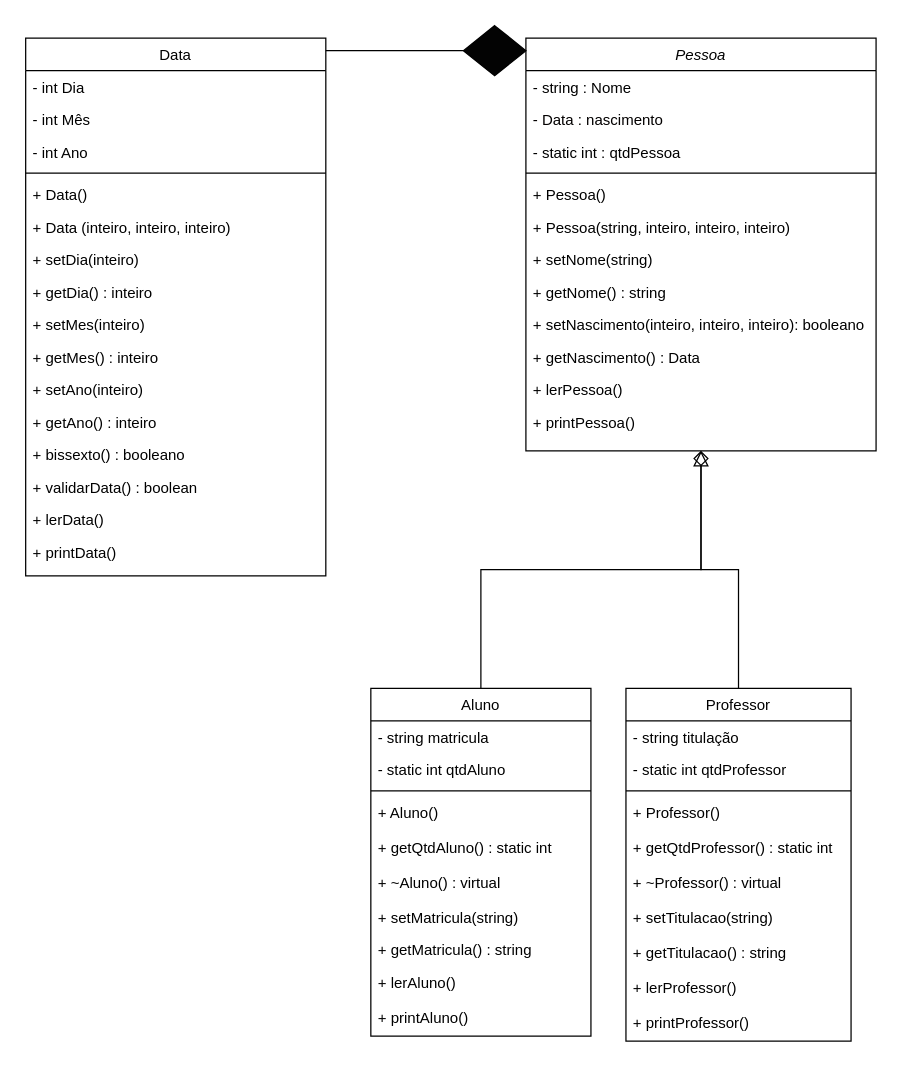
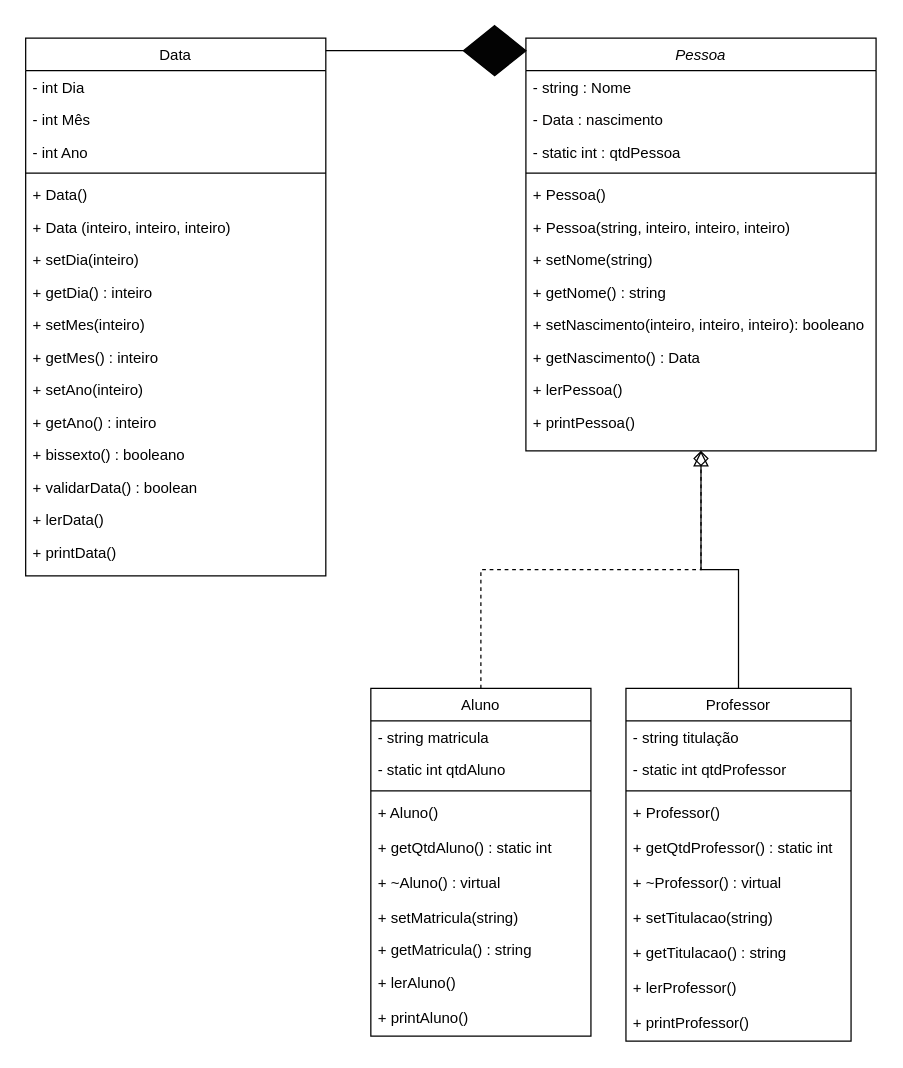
  <mxCell id="0" />
  <mxCell id="1" parent="0" />
  <mxCell id="2" value="Pessoa" style="swimlane;fontStyle=2;align=center;verticalAlign=top;childLayout=stackLayout;horizontal=1;startSize=26;horizontalStack=0;resizeParent=1;resizeLast=0;collapsible=1;marginBottom=0;rounded=0;shadow=0;strokeWidth=1;" parent="1" vertex="1"><mxGeometry x="420" y="30" width="280" height="330" as="geometry"><mxRectangle x="230" y="140" width="160" height="26" as="alternateBounds" /></mxGeometry></mxCell>
  <mxCell id="3" value="- string : Nome" style="text;align=left;verticalAlign=top;spacingLeft=4;spacingRight=4;overflow=hidden;rotatable=0;points=[[0,0.5],[1,0.5]];portConstraint=eastwest;" parent="2" vertex="1"><mxGeometry y="26" width="280" height="26" as="geometry" /></mxCell>
  <mxCell id="4" value="- Data : nascimento" style="text;align=left;verticalAlign=top;spacingLeft=4;spacingRight=4;overflow=hidden;rotatable=0;points=[[0,0.5],[1,0.5]];portConstraint=eastwest;rounded=0;shadow=0;html=0;fontColor=#030000;" parent="2" vertex="1"><mxGeometry y="52" width="280" height="26" as="geometry" /></mxCell>
  <mxCell id="5" value="- static int : qtdPessoa" style="text;align=left;verticalAlign=top;spacingLeft=4;spacingRight=4;overflow=hidden;rotatable=0;points=[[0,0.5],[1,0.5]];portConstraint=eastwest;rounded=0;shadow=0;html=0;" parent="2" vertex="1"><mxGeometry y="78" width="280" height="26" as="geometry" /></mxCell>
  <mxCell id="6" value="" style="line;html=1;strokeWidth=1;align=left;verticalAlign=middle;spacingTop=-1;spacingLeft=3;spacingRight=3;rotatable=0;labelPosition=right;points=[];portConstraint=eastwest;" parent="2" vertex="1"><mxGeometry y="104" width="280" height="8" as="geometry" /></mxCell>
  <mxCell id="7" value="+ Pessoa()&#10;" style="text;align=left;verticalAlign=top;spacingLeft=4;spacingRight=4;overflow=hidden;rotatable=0;points=[[0,0.5],[1,0.5]];portConstraint=eastwest;" parent="2" vertex="1"><mxGeometry y="112" width="280" height="26" as="geometry" /></mxCell>
  <mxCell id="8" value="+ Pessoa(string, inteiro, inteiro, inteiro)&#10;" style="text;align=left;verticalAlign=top;spacingLeft=4;spacingRight=4;overflow=hidden;rotatable=0;points=[[0,0.5],[1,0.5]];portConstraint=eastwest;" parent="2" vertex="1"><mxGeometry y="138" width="280" height="26" as="geometry" /></mxCell>
  <mxCell id="9" value="+ setNome(string)&#10;" style="text;align=left;verticalAlign=top;spacingLeft=4;spacingRight=4;overflow=hidden;rotatable=0;points=[[0,0.5],[1,0.5]];portConstraint=eastwest;" parent="2" vertex="1"><mxGeometry y="164" width="280" height="26" as="geometry" /></mxCell>
  <mxCell id="10" value="+ getNome() : string&#10;" style="text;align=left;verticalAlign=top;spacingLeft=4;spacingRight=4;overflow=hidden;rotatable=0;points=[[0,0.5],[1,0.5]];portConstraint=eastwest;" parent="2" vertex="1"><mxGeometry y="190" width="280" height="26" as="geometry" /></mxCell>
  <mxCell id="11" value="+ setNascimento(inteiro, inteiro, inteiro): booleano&#10;" style="text;align=left;verticalAlign=top;spacingLeft=4;spacingRight=4;overflow=hidden;rotatable=0;points=[[0,0.5],[1,0.5]];portConstraint=eastwest;" parent="2" vertex="1"><mxGeometry y="216" width="280" height="26" as="geometry" /></mxCell>
  <mxCell id="12" value="+ getNascimento() : Data&#10;" style="text;align=left;verticalAlign=top;spacingLeft=4;spacingRight=4;overflow=hidden;rotatable=0;points=[[0,0.5],[1,0.5]];portConstraint=eastwest;" parent="2" vertex="1"><mxGeometry y="242" width="280" height="26" as="geometry" /></mxCell>
  <mxCell id="13" value="+ lerPessoa()&#10;" style="text;align=left;verticalAlign=top;spacingLeft=4;spacingRight=4;overflow=hidden;rotatable=0;points=[[0,0.5],[1,0.5]];portConstraint=eastwest;" parent="2" vertex="1"><mxGeometry y="268" width="280" height="26" as="geometry" /></mxCell>
  <mxCell id="14" value="+ printPessoa()&#10;" style="text;align=left;verticalAlign=top;spacingLeft=4;spacingRight=4;overflow=hidden;rotatable=0;points=[[0,0.5],[1,0.5]];portConstraint=eastwest;" parent="2" vertex="1"><mxGeometry y="294" width="280" height="26" as="geometry" /></mxCell>
  <mxCell id="15" value="Aluno" style="swimlane;fontStyle=0;align=center;verticalAlign=top;childLayout=stackLayout;horizontal=1;startSize=26;horizontalStack=0;resizeParent=1;resizeLast=0;collapsible=1;marginBottom=0;rounded=0;shadow=0;strokeWidth=1;fillColor=default;strokeColor=default;" parent="1" vertex="1"><mxGeometry x="296" y="550" width="176" height="278" as="geometry"><mxRectangle x="130" y="380" width="160" height="26" as="alternateBounds" /></mxGeometry></mxCell>
  <mxCell id="16" value="- string matricula" style="text;align=left;verticalAlign=top;spacingLeft=4;spacingRight=4;overflow=hidden;rotatable=0;points=[[0,0.5],[1,0.5]];portConstraint=eastwest;" parent="15" vertex="1"><mxGeometry y="26" width="176" height="26" as="geometry" /></mxCell>
  <mxCell id="17" value="- static int qtdAluno" style="text;align=left;verticalAlign=top;spacingLeft=4;spacingRight=4;overflow=hidden;rotatable=0;points=[[0,0.5],[1,0.5]];portConstraint=eastwest;rounded=0;shadow=0;html=0;" parent="15" vertex="1"><mxGeometry y="52" width="176" height="26" as="geometry" /></mxCell>
  <mxCell id="18" value="" style="line;html=1;strokeWidth=1;align=left;verticalAlign=middle;spacingTop=-1;spacingLeft=3;spacingRight=3;rotatable=0;labelPosition=right;points=[];portConstraint=eastwest;" parent="15" vertex="1"><mxGeometry y="78" width="176" height="8" as="geometry" /></mxCell>
  <mxCell id="19" value="+ Aluno()" style="text;align=left;verticalAlign=top;spacingLeft=4;spacingRight=4;overflow=hidden;rotatable=0;points=[[0,0.5],[1,0.5]];portConstraint=eastwest;" parent="15" vertex="1"><mxGeometry y="86" width="176" height="28" as="geometry" /></mxCell>
  <mxCell id="20" value="+ getQtdAluno() : static int" style="text;align=left;verticalAlign=top;spacingLeft=4;spacingRight=4;overflow=hidden;rotatable=0;points=[[0,0.5],[1,0.5]];portConstraint=eastwest;" vertex="1" parent="15"><mxGeometry y="114" width="176" height="28" as="geometry" /></mxCell>
  <mxCell id="21" value="+ ~Aluno() : virtual" style="text;align=left;verticalAlign=top;spacingLeft=4;spacingRight=4;overflow=hidden;rotatable=0;points=[[0,0.5],[1,0.5]];portConstraint=eastwest;" parent="15" vertex="1"><mxGeometry y="142" width="176" height="28" as="geometry" /></mxCell>
  <mxCell id="22" value="+ setMatricula(string)" style="text;align=left;verticalAlign=top;spacingLeft=4;spacingRight=4;overflow=hidden;rotatable=0;points=[[0,0.5],[1,0.5]];portConstraint=eastwest;" parent="15" vertex="1"><mxGeometry y="170" width="176" height="26" as="geometry" /></mxCell>
  <mxCell id="23" value="+ getMatricula() : string" style="text;align=left;verticalAlign=top;spacingLeft=4;spacingRight=4;overflow=hidden;rotatable=0;points=[[0,0.5],[1,0.5]];portConstraint=eastwest;" parent="15" vertex="1"><mxGeometry y="196" width="176" height="26" as="geometry" /></mxCell>
  <mxCell id="24" value="+ lerAluno()" style="text;align=left;verticalAlign=top;spacingLeft=4;spacingRight=4;overflow=hidden;rotatable=0;points=[[0,0.5],[1,0.5]];portConstraint=eastwest;" parent="15" vertex="1"><mxGeometry y="222" width="176" height="28" as="geometry" /></mxCell>
  <mxCell id="25" value="+ printAluno()" style="text;align=left;verticalAlign=top;spacingLeft=4;spacingRight=4;overflow=hidden;rotatable=0;points=[[0,0.5],[1,0.5]];portConstraint=eastwest;" parent="15" vertex="1"><mxGeometry y="250" width="176" height="28" as="geometry" /></mxCell>
- <mxCell id="26" value="" style="endArrow=block;endSize=10;endFill=0;shadow=0;strokeWidth=1;rounded=0;curved=0;edgeStyle=elbowEdgeStyle;elbow=vertical;exitX=0.5;exitY=0;exitDx=0;exitDy=0;" parent="1" source="15" target="2" edge="1"><mxGeometry width="160" relative="1" as="geometry"><mxPoint x="50" y="330" as="sourcePoint" /><mxPoint x="90" y="203" as="targetPoint" /></mxGeometry></mxCell>
+ <mxCell id="26" value="" style="endArrow=block;endSize=10;endFill=0;shadow=0;strokeWidth=1;rounded=0;curved=0;edgeStyle=elbowEdgeStyle;elbow=vertical;exitX=0.5;exitY=0;exitDx=0;exitDy=0;dashed=1;" parent="1" source="15" target="2" edge="1"><mxGeometry width="160" relative="1" as="geometry"><mxPoint x="50" y="330" as="sourcePoint" /><mxPoint x="90" y="203" as="targetPoint" /></mxGeometry></mxCell>
  <mxCell id="27" value="" style="endArrow=diamond;endSize=10;endFill=0;shadow=0;strokeWidth=1;rounded=0;curved=0;edgeStyle=elbowEdgeStyle;elbow=vertical;exitX=0.5;exitY=0;exitDx=0;exitDy=0;entryX=0.5;entryY=1;entryDx=0;entryDy=0;" parent="1" source="45" target="2" edge="1"><mxGeometry width="160" relative="1" as="geometry"><mxPoint x="310" y="450" as="sourcePoint" /><mxPoint x="500" y="280" as="targetPoint" /><Array as="points" /></mxGeometry></mxCell>
  <mxCell id="28" value="Data" style="swimlane;fontStyle=0;align=center;verticalAlign=top;childLayout=stackLayout;horizontal=1;startSize=26;horizontalStack=0;resizeParent=1;resizeLast=0;collapsible=1;marginBottom=0;rounded=0;shadow=0;strokeWidth=1;" parent="1" vertex="1"><mxGeometry x="20" y="30" width="240" height="430" as="geometry"><mxRectangle x="550" y="140" width="160" height="26" as="alternateBounds" /></mxGeometry></mxCell>
  <mxCell id="29" value="- int Dia" style="text;align=left;verticalAlign=top;spacingLeft=4;spacingRight=4;overflow=hidden;rotatable=0;points=[[0,0.5],[1,0.5]];portConstraint=eastwest;" parent="28" vertex="1"><mxGeometry y="26" width="240" height="26" as="geometry" /></mxCell>
  <mxCell id="30" value="- int Mês" style="text;align=left;verticalAlign=top;spacingLeft=4;spacingRight=4;overflow=hidden;rotatable=0;points=[[0,0.5],[1,0.5]];portConstraint=eastwest;rounded=0;shadow=0;html=0;" parent="28" vertex="1"><mxGeometry y="52" width="240" height="26" as="geometry" /></mxCell>
  <mxCell id="31" value="- int Ano" style="text;align=left;verticalAlign=top;spacingLeft=4;spacingRight=4;overflow=hidden;rotatable=0;points=[[0,0.5],[1,0.5]];portConstraint=eastwest;rounded=0;shadow=0;html=0;" parent="28" vertex="1"><mxGeometry y="78" width="240" height="26" as="geometry" /></mxCell>
  <mxCell id="32" value="" style="line;html=1;strokeWidth=1;align=left;verticalAlign=middle;spacingTop=-1;spacingLeft=3;spacingRight=3;rotatable=0;labelPosition=right;points=[];portConstraint=eastwest;" parent="28" vertex="1"><mxGeometry y="104" width="240" height="8" as="geometry" /></mxCell>
  <mxCell id="33" value="+ Data()" style="text;align=left;verticalAlign=top;spacingLeft=4;spacingRight=4;overflow=hidden;rotatable=0;points=[[0,0.5],[1,0.5]];portConstraint=eastwest;" parent="28" vertex="1"><mxGeometry y="112" width="240" height="26" as="geometry" /></mxCell>
  <mxCell id="34" value="+ Data (inteiro, inteiro, inteiro)" style="text;align=left;verticalAlign=top;spacingLeft=4;spacingRight=4;overflow=hidden;rotatable=0;points=[[0,0.5],[1,0.5]];portConstraint=eastwest;" parent="28" vertex="1"><mxGeometry y="138" width="240" height="26" as="geometry" /></mxCell>
  <mxCell id="35" value="+ setDia(inteiro)" style="text;align=left;verticalAlign=top;spacingLeft=4;spacingRight=4;overflow=hidden;rotatable=0;points=[[0,0.5],[1,0.5]];portConstraint=eastwest;" parent="28" vertex="1"><mxGeometry y="164" width="240" height="26" as="geometry" /></mxCell>
  <mxCell id="36" value="+ getDia() : inteiro" style="text;align=left;verticalAlign=top;spacingLeft=4;spacingRight=4;overflow=hidden;rotatable=0;points=[[0,0.5],[1,0.5]];portConstraint=eastwest;" parent="28" vertex="1"><mxGeometry y="190" width="240" height="26" as="geometry" /></mxCell>
  <mxCell id="37" value="+ setMes(inteiro)" style="text;align=left;verticalAlign=top;spacingLeft=4;spacingRight=4;overflow=hidden;rotatable=0;points=[[0,0.5],[1,0.5]];portConstraint=eastwest;" parent="28" vertex="1"><mxGeometry y="216" width="240" height="26" as="geometry" /></mxCell>
  <mxCell id="38" value="+ getMes() : inteiro&#10;" style="text;align=left;verticalAlign=top;spacingLeft=4;spacingRight=4;overflow=hidden;rotatable=0;points=[[0,0.5],[1,0.5]];portConstraint=eastwest;" parent="28" vertex="1"><mxGeometry y="242" width="240" height="26" as="geometry" /></mxCell>
  <mxCell id="39" value="+ setAno(inteiro)" style="text;align=left;verticalAlign=top;spacingLeft=4;spacingRight=4;overflow=hidden;rotatable=0;points=[[0,0.5],[1,0.5]];portConstraint=eastwest;" parent="28" vertex="1"><mxGeometry y="268" width="240" height="26" as="geometry" /></mxCell>
  <mxCell id="40" value="+ getAno() : inteiro" style="text;align=left;verticalAlign=top;spacingLeft=4;spacingRight=4;overflow=hidden;rotatable=0;points=[[0,0.5],[1,0.5]];portConstraint=eastwest;" parent="28" vertex="1"><mxGeometry y="294" width="240" height="26" as="geometry" /></mxCell>
  <mxCell id="41" value="+ bissexto() : booleano" style="text;align=left;verticalAlign=top;spacingLeft=4;spacingRight=4;overflow=hidden;rotatable=0;points=[[0,0.5],[1,0.5]];portConstraint=eastwest;" parent="28" vertex="1"><mxGeometry y="320" width="240" height="26" as="geometry" /></mxCell>
  <mxCell id="42" value="+ validarData() : boolean" style="text;align=left;verticalAlign=top;spacingLeft=4;spacingRight=4;overflow=hidden;rotatable=0;points=[[0,0.5],[1,0.5]];portConstraint=eastwest;" parent="28" vertex="1"><mxGeometry y="346" width="240" height="26" as="geometry" /></mxCell>
  <mxCell id="43" value="+ lerData()" style="text;align=left;verticalAlign=top;spacingLeft=4;spacingRight=4;overflow=hidden;rotatable=0;points=[[0,0.5],[1,0.5]];portConstraint=eastwest;" parent="28" vertex="1"><mxGeometry y="372" width="240" height="26" as="geometry" /></mxCell>
  <mxCell id="44" value="+ printData()" style="text;align=left;verticalAlign=top;spacingLeft=4;spacingRight=4;overflow=hidden;rotatable=0;points=[[0,0.5],[1,0.5]];portConstraint=eastwest;" parent="28" vertex="1"><mxGeometry y="398" width="240" height="32" as="geometry" /></mxCell>
  <mxCell id="45" value="Professor" style="swimlane;fontStyle=0;align=center;verticalAlign=top;childLayout=stackLayout;horizontal=1;startSize=26;horizontalStack=0;resizeParent=1;resizeLast=0;collapsible=1;marginBottom=0;rounded=0;shadow=0;strokeWidth=1;" parent="1" vertex="1"><mxGeometry x="500" y="550" width="180" height="282" as="geometry"><mxRectangle x="130" y="380" width="160" height="26" as="alternateBounds" /></mxGeometry></mxCell>
  <mxCell id="46" value="- string titulação" style="text;align=left;verticalAlign=top;spacingLeft=4;spacingRight=4;overflow=hidden;rotatable=0;points=[[0,0.5],[1,0.5]];portConstraint=eastwest;" parent="45" vertex="1"><mxGeometry y="26" width="180" height="26" as="geometry" /></mxCell>
  <mxCell id="47" value="- static int qtdProfessor" style="text;align=left;verticalAlign=top;spacingLeft=4;spacingRight=4;overflow=hidden;rotatable=0;points=[[0,0.5],[1,0.5]];portConstraint=eastwest;rounded=0;shadow=0;html=0;" parent="45" vertex="1"><mxGeometry y="52" width="180" height="26" as="geometry" /></mxCell>
  <mxCell id="48" value="" style="line;html=1;strokeWidth=1;align=left;verticalAlign=middle;spacingTop=-1;spacingLeft=3;spacingRight=3;rotatable=0;labelPosition=right;points=[];portConstraint=eastwest;" parent="45" vertex="1"><mxGeometry y="78" width="180" height="8" as="geometry" /></mxCell>
  <mxCell id="49" value="+ Professor()" style="text;align=left;verticalAlign=top;spacingLeft=4;spacingRight=4;overflow=hidden;rotatable=0;points=[[0,0.5],[1,0.5]];portConstraint=eastwest;" parent="45" vertex="1"><mxGeometry y="86" width="180" height="28" as="geometry" /></mxCell>
  <mxCell id="50" value="+ getQtdProfessor() : static int" style="text;align=left;verticalAlign=top;spacingLeft=4;spacingRight=4;overflow=hidden;rotatable=0;points=[[0,0.5],[1,0.5]];portConstraint=eastwest;" parent="45" vertex="1"><mxGeometry y="114" width="180" height="28" as="geometry" /></mxCell>
  <mxCell id="51" value="+ ~Professor() : virtual" style="text;align=left;verticalAlign=top;spacingLeft=4;spacingRight=4;overflow=hidden;rotatable=0;points=[[0,0.5],[1,0.5]];portConstraint=eastwest;" vertex="1" parent="45"><mxGeometry y="142" width="180" height="28" as="geometry" /></mxCell>
  <mxCell id="52" value="+ setTitulacao(string)" style="text;align=left;verticalAlign=top;spacingLeft=4;spacingRight=4;overflow=hidden;rotatable=0;points=[[0,0.5],[1,0.5]];portConstraint=eastwest;" parent="45" vertex="1"><mxGeometry y="170" width="180" height="28" as="geometry" /></mxCell>
  <mxCell id="53" value="+ getTitulacao() : string" style="text;align=left;verticalAlign=top;spacingLeft=4;spacingRight=4;overflow=hidden;rotatable=0;points=[[0,0.5],[1,0.5]];portConstraint=eastwest;" parent="45" vertex="1"><mxGeometry y="198" width="180" height="28" as="geometry" /></mxCell>
  <mxCell id="54" value="+ lerProfessor()" style="text;align=left;verticalAlign=top;spacingLeft=4;spacingRight=4;overflow=hidden;rotatable=0;points=[[0,0.5],[1,0.5]];portConstraint=eastwest;" parent="45" vertex="1"><mxGeometry y="226" width="180" height="28" as="geometry" /></mxCell>
  <mxCell id="55" value="+ printProfessor()" style="text;align=left;verticalAlign=top;spacingLeft=4;spacingRight=4;overflow=hidden;rotatable=0;points=[[0,0.5],[1,0.5]];portConstraint=eastwest;" parent="45" vertex="1"><mxGeometry y="254" width="180" height="28" as="geometry" /></mxCell>
  <mxCell id="56" value="" style="endArrow=none;html=1;rounded=0;fontFamily=Helvetica;fontSize=12;fontColor=default;autosize=1;resizable=0;entryX=0;entryY=0.5;entryDx=0;entryDy=0;" parent="1" target="57" edge="1"><mxGeometry width="50" height="50" relative="1" as="geometry"><mxPoint x="260" y="40" as="sourcePoint" /><mxPoint x="420" y="41" as="targetPoint" /></mxGeometry></mxCell>
  <mxCell id="57" value="" style="rhombus;whiteSpace=wrap;html=1;align=center;verticalAlign=middle;fontFamily=Helvetica;fontSize=12;fontColor=default;autosize=1;resizable=0;fillColor=#030303;gradientColor=none;rounded=0;perimeterSpacing=0;" parent="1" vertex="1"><mxGeometry x="370" y="20" width="50" height="40" as="geometry" /></mxCell>
